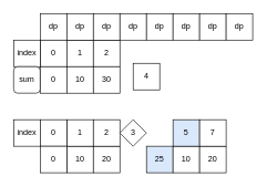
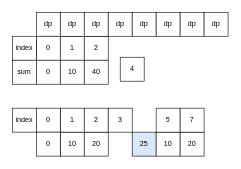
  <mxCell id="0" />
  <mxCell id="1" parent="0" />
  <mxCell id="2" value="10" style="rounded=0;whiteSpace=wrap;html=1;" vertex="1" parent="1"><mxGeometry x="100" y="220" width="40" height="40" as="geometry" /></mxCell>
  <mxCell id="3" value="20" style="rounded=0;whiteSpace=wrap;html=1;" vertex="1" parent="1"><mxGeometry x="140" y="220" width="40" height="40" as="geometry" /></mxCell>
  <mxCell id="4" value="25" style="rounded=0;whiteSpace=wrap;html=1;fillColor=#dae8fc;" vertex="1" parent="1"><mxGeometry x="220" y="220" width="40" height="40" as="geometry" /></mxCell>
  <mxCell id="5" value="10" style="rounded=0;whiteSpace=wrap;html=1;" vertex="1" parent="1"><mxGeometry x="260" y="220" width="40" height="40" as="geometry" /></mxCell>
  <mxCell id="6" value="20" style="rounded=0;whiteSpace=wrap;html=1;" vertex="1" parent="1"><mxGeometry x="300" y="220" width="40" height="40" as="geometry" /></mxCell>
  <mxCell id="7" value="1" style="rounded=0;whiteSpace=wrap;html=1;" vertex="1" parent="1"><mxGeometry x="100" y="180" width="40" height="40" as="geometry" /></mxCell>
  <mxCell id="8" value="2" style="rounded=0;whiteSpace=wrap;html=1;" vertex="1" parent="1"><mxGeometry x="140" y="180" width="40" height="40" as="geometry" /></mxCell>
- <mxCell id="9" value="3" style="rhombus;whiteSpace=wrap;html=1;" vertex="1" parent="1"><mxGeometry x="180" y="180" width="40" height="40" as="geometry" /></mxCell>
+ <mxCell id="9" value="3" style="rounded=0;whiteSpace=wrap;html=1;" vertex="1" parent="1"><mxGeometry x="180" y="180" width="40" height="40" as="geometry" /></mxCell>
  <mxCell id="10" value="4" style="rounded=0;whiteSpace=wrap;html=1;" vertex="1" parent="1"><mxGeometry x="200" y="95" width="40" height="40" as="geometry" /></mxCell>
- <mxCell id="11" value="5" style="rounded=0;whiteSpace=wrap;html=1;fillColor=#dae8fc;" vertex="1" parent="1"><mxGeometry x="260" y="180" width="40" height="40" as="geometry" /></mxCell>
+ <mxCell id="11" value="5" style="rounded=0;whiteSpace=wrap;html=1;" vertex="1" parent="1"><mxGeometry x="260" y="180" width="40" height="40" as="geometry" /></mxCell>
  <mxCell id="12" value="7" style="rounded=0;whiteSpace=wrap;html=1;" vertex="1" parent="1"><mxGeometry x="300" y="180" width="40" height="40" as="geometry" /></mxCell>
  <mxCell id="13" value="dp" style="rounded=0;whiteSpace=wrap;html=1;" vertex="1" parent="1"><mxGeometry x="60" y="20" width="40" height="40" as="geometry" /></mxCell>
  <mxCell id="14" value="0" style="rounded=0;whiteSpace=wrap;html=1;" vertex="1" parent="1"><mxGeometry x="60" y="60" width="40" height="40" as="geometry" /></mxCell>
  <mxCell id="15" value="1" style="rounded=0;whiteSpace=wrap;html=1;" vertex="1" parent="1"><mxGeometry x="100" y="60" width="40" height="40" as="geometry" /></mxCell>
  <mxCell id="16" value="2" style="rounded=0;whiteSpace=wrap;html=1;" vertex="1" parent="1"><mxGeometry x="140" y="60" width="40" height="40" as="geometry" /></mxCell>
  <mxCell id="17" value="dp" style="rounded=0;whiteSpace=wrap;html=1;" vertex="1" parent="1"><mxGeometry x="100" y="20" width="40" height="40" as="geometry" /></mxCell>
  <mxCell id="18" value="dp" style="rounded=0;whiteSpace=wrap;html=1;" vertex="1" parent="1"><mxGeometry x="140" y="20" width="40" height="40" as="geometry" /></mxCell>
  <mxCell id="19" value="dp" style="rounded=0;whiteSpace=wrap;html=1;" vertex="1" parent="1"><mxGeometry x="180" y="20" width="40" height="40" as="geometry" /></mxCell>
  <mxCell id="20" value="dp" style="rounded=0;whiteSpace=wrap;html=1;" vertex="1" parent="1"><mxGeometry x="220" y="20" width="40" height="40" as="geometry" /></mxCell>
  <mxCell id="21" value="dp" style="rounded=0;whiteSpace=wrap;html=1;" vertex="1" parent="1"><mxGeometry x="260" y="20" width="40" height="40" as="geometry" /></mxCell>
  <mxCell id="22" value="dp" style="rounded=0;whiteSpace=wrap;html=1;" vertex="1" parent="1"><mxGeometry x="300" y="20" width="40" height="40" as="geometry" /></mxCell>
  <mxCell id="23" value="dp" style="rounded=0;whiteSpace=wrap;html=1;" vertex="1" parent="1"><mxGeometry x="340" y="20" width="40" height="40" as="geometry" /></mxCell>
  <mxCell id="24" value="index" style="rounded=0;whiteSpace=wrap;html=1;" vertex="1" parent="1"><mxGeometry x="20" y="60" width="40" height="40" as="geometry" /></mxCell>
- <mxCell id="25" value="sum" style="whiteSpace=wrap;html=1;rounded=1;" vertex="1" parent="1"><mxGeometry x="20" y="100" width="40" height="40" as="geometry" /></mxCell>
+ <mxCell id="25" value="sum" style="rounded=0;whiteSpace=wrap;html=1;" vertex="1" parent="1"><mxGeometry x="20" y="100" width="40" height="40" as="geometry" /></mxCell>
  <mxCell id="26" value="0" style="rounded=0;whiteSpace=wrap;html=1;" vertex="1" parent="1"><mxGeometry x="60" y="100" width="40" height="40" as="geometry" /></mxCell>
  <mxCell id="27" value="10" style="rounded=0;whiteSpace=wrap;html=1;" vertex="1" parent="1"><mxGeometry x="100" y="100" width="40" height="40" as="geometry" /></mxCell>
- <mxCell id="28" value="30" style="rounded=0;whiteSpace=wrap;html=1;" vertex="1" parent="1"><mxGeometry x="140" y="100" width="40" height="40" as="geometry" /></mxCell>
+ <mxCell id="28" value="40" style="rounded=0;whiteSpace=wrap;html=1;" vertex="1" parent="1"><mxGeometry x="140" y="100" width="40" height="40" as="geometry" /></mxCell>
  <mxCell id="29" value="index" style="rounded=0;whiteSpace=wrap;html=1;" vertex="1" parent="1"><mxGeometry x="20" y="180" width="40" height="40" as="geometry" /></mxCell>
  <mxCell id="30" value="0" style="rounded=0;whiteSpace=wrap;html=1;" vertex="1" parent="1"><mxGeometry x="60" y="180" width="40" height="40" as="geometry" /></mxCell>
  <mxCell id="31" value="0" style="rounded=0;whiteSpace=wrap;html=1;" vertex="1" parent="1"><mxGeometry x="60" y="220" width="40" height="40" as="geometry" /></mxCell>
